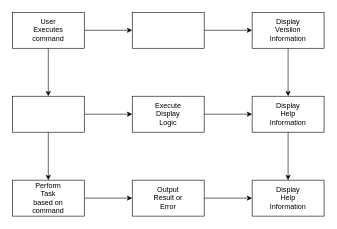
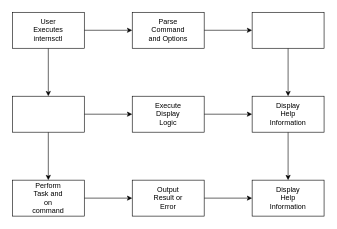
  <mxCell id="0" />
  <mxCell id="1" parent="0" />
  <mxCell id="2" value="" style="edgeStyle=orthogonalEdgeStyle;rounded=0;orthogonalLoop=1;jettySize=auto;html=1;" edge="1" parent="1" source="4" target="6"><mxGeometry relative="1" as="geometry" /></mxCell>
  <mxCell id="3" value="" style="edgeStyle=orthogonalEdgeStyle;rounded=0;orthogonalLoop=1;jettySize=auto;html=1;" edge="1" parent="1" source="4" target="11"><mxGeometry relative="1" as="geometry" /></mxCell>
  <mxCell id="4" value="" style="rounded=0;whiteSpace=wrap;html=1;" vertex="1" parent="1"><mxGeometry x="20" y="20" width="120" height="60" as="geometry" /></mxCell>
  <mxCell id="5" value="" style="edgeStyle=orthogonalEdgeStyle;rounded=0;orthogonalLoop=1;jettySize=auto;html=1;" edge="1" parent="1" source="6" target="8"><mxGeometry relative="1" as="geometry" /></mxCell>
  <mxCell id="6" value="" style="rounded=0;whiteSpace=wrap;html=1;" vertex="1" parent="1"><mxGeometry x="220" y="20" width="120" height="60" as="geometry" /></mxCell>
  <mxCell id="7" value="" style="edgeStyle=orthogonalEdgeStyle;rounded=0;orthogonalLoop=1;jettySize=auto;html=1;" edge="1" parent="1" source="8" target="15"><mxGeometry relative="1" as="geometry" /></mxCell>
  <mxCell id="8" value="" style="rounded=0;whiteSpace=wrap;html=1;" vertex="1" parent="1"><mxGeometry x="420" y="20" width="120" height="60" as="geometry" /></mxCell>
  <mxCell id="9" value="" style="edgeStyle=orthogonalEdgeStyle;rounded=0;orthogonalLoop=1;jettySize=auto;html=1;" edge="1" parent="1" source="11" target="13"><mxGeometry relative="1" as="geometry" /></mxCell>
  <mxCell id="10" value="" style="edgeStyle=orthogonalEdgeStyle;rounded=0;orthogonalLoop=1;jettySize=auto;html=1;" edge="1" parent="1" source="11" target="17"><mxGeometry relative="1" as="geometry" /></mxCell>
  <mxCell id="11" value="" style="rounded=0;whiteSpace=wrap;html=1;" vertex="1" parent="1"><mxGeometry x="20" y="160" width="120" height="60" as="geometry" /></mxCell>
  <mxCell id="12" value="" style="edgeStyle=orthogonalEdgeStyle;rounded=0;orthogonalLoop=1;jettySize=auto;html=1;" edge="1" parent="1" source="13" target="15"><mxGeometry relative="1" as="geometry" /></mxCell>
  <mxCell id="13" value="" style="rounded=0;whiteSpace=wrap;html=1;" vertex="1" parent="1"><mxGeometry x="220" y="160" width="120" height="60" as="geometry" /></mxCell>
  <mxCell id="14" value="" style="edgeStyle=orthogonalEdgeStyle;rounded=0;orthogonalLoop=1;jettySize=auto;html=1;" edge="1" parent="1" source="15" target="20"><mxGeometry relative="1" as="geometry" /></mxCell>
  <mxCell id="15" value="" style="rounded=0;whiteSpace=wrap;html=1;" vertex="1" parent="1"><mxGeometry x="420" y="160" width="120" height="60" as="geometry" /></mxCell>
  <mxCell id="16" value="" style="edgeStyle=orthogonalEdgeStyle;rounded=0;orthogonalLoop=1;jettySize=auto;html=1;" edge="1" parent="1" source="17" target="19"><mxGeometry relative="1" as="geometry" /></mxCell>
  <mxCell id="17" value="" style="rounded=0;whiteSpace=wrap;html=1;" vertex="1" parent="1"><mxGeometry x="20" y="300" width="120" height="60" as="geometry" /></mxCell>
  <mxCell id="18" value="" style="edgeStyle=orthogonalEdgeStyle;rounded=0;orthogonalLoop=1;jettySize=auto;html=1;" edge="1" parent="1" source="19" target="20"><mxGeometry relative="1" as="geometry" /></mxCell>
  <mxCell id="19" value="" style="rounded=0;whiteSpace=wrap;html=1;" vertex="1" parent="1"><mxGeometry x="220" y="300" width="120" height="60" as="geometry" /></mxCell>
  <mxCell id="20" value="" style="rounded=0;whiteSpace=wrap;html=1;" vertex="1" parent="1"><mxGeometry x="420" y="300" width="120" height="60" as="geometry" /></mxCell>
- <mxCell id="21" value="User Executes command" style="text;html=1;strokeColor=none;fillColor=none;align=center;verticalAlign=middle;whiteSpace=wrap;rounded=0;" vertex="1" parent="1"><mxGeometry x="40" y="30" width="80" height="40" as="geometry" /></mxCell>
- <mxCell id="23" value="Display Versiion Information" style="text;html=1;strokeColor=none;fillColor=none;align=center;verticalAlign=middle;whiteSpace=wrap;rounded=0;" vertex="1" parent="1"><mxGeometry x="450" y="35" width="60" height="30" as="geometry" /></mxCell>
+ <mxCell id="21" value="User Executes internsctl" style="text;html=1;strokeColor=none;fillColor=none;align=center;verticalAlign=middle;whiteSpace=wrap;rounded=0;" vertex="1" parent="1"><mxGeometry x="40" y="30" width="80" height="40" as="geometry" /></mxCell>
+ <mxCell id="22" value="Parse Command and Options" style="text;html=1;strokeColor=none;fillColor=none;align=center;verticalAlign=middle;whiteSpace=wrap;rounded=0;" vertex="1" parent="1"><mxGeometry x="240" y="30" width="80" height="40" as="geometry" /></mxCell>
  <mxCell id="24" value="Execute Display Logic" style="text;html=1;strokeColor=none;fillColor=none;align=center;verticalAlign=middle;whiteSpace=wrap;rounded=0;" vertex="1" parent="1"><mxGeometry x="250" y="175" width="60" height="30" as="geometry" /></mxCell>
  <mxCell id="25" value="Display Help Information&lt;br&gt;" style="text;html=1;strokeColor=none;fillColor=none;align=center;verticalAlign=middle;whiteSpace=wrap;rounded=0;" vertex="1" parent="1"><mxGeometry x="450" y="175" width="60" height="30" as="geometry" /></mxCell>
  <mxCell id="26" value="Output Result or Error" style="text;html=1;strokeColor=none;fillColor=none;align=center;verticalAlign=middle;whiteSpace=wrap;rounded=0;" vertex="1" parent="1"><mxGeometry x="250" y="315" width="60" height="30" as="geometry" /></mxCell>
- <mxCell id="27" value="Perform Task based on command" style="text;html=1;strokeColor=none;fillColor=none;align=center;verticalAlign=middle;whiteSpace=wrap;rounded=0;" vertex="1" parent="1"><mxGeometry x="50" y="315" width="60" height="30" as="geometry" /></mxCell>
+ <mxCell id="27" value="Perform Task and on command" style="text;html=1;strokeColor=none;fillColor=none;align=center;verticalAlign=middle;whiteSpace=wrap;rounded=0;" vertex="1" parent="1"><mxGeometry x="50" y="315" width="60" height="30" as="geometry" /></mxCell>
  <mxCell id="28" value="Display Help Information" style="text;html=1;strokeColor=none;fillColor=none;align=center;verticalAlign=middle;whiteSpace=wrap;rounded=0;" vertex="1" parent="1"><mxGeometry x="450" y="315" width="60" height="30" as="geometry" /></mxCell>
